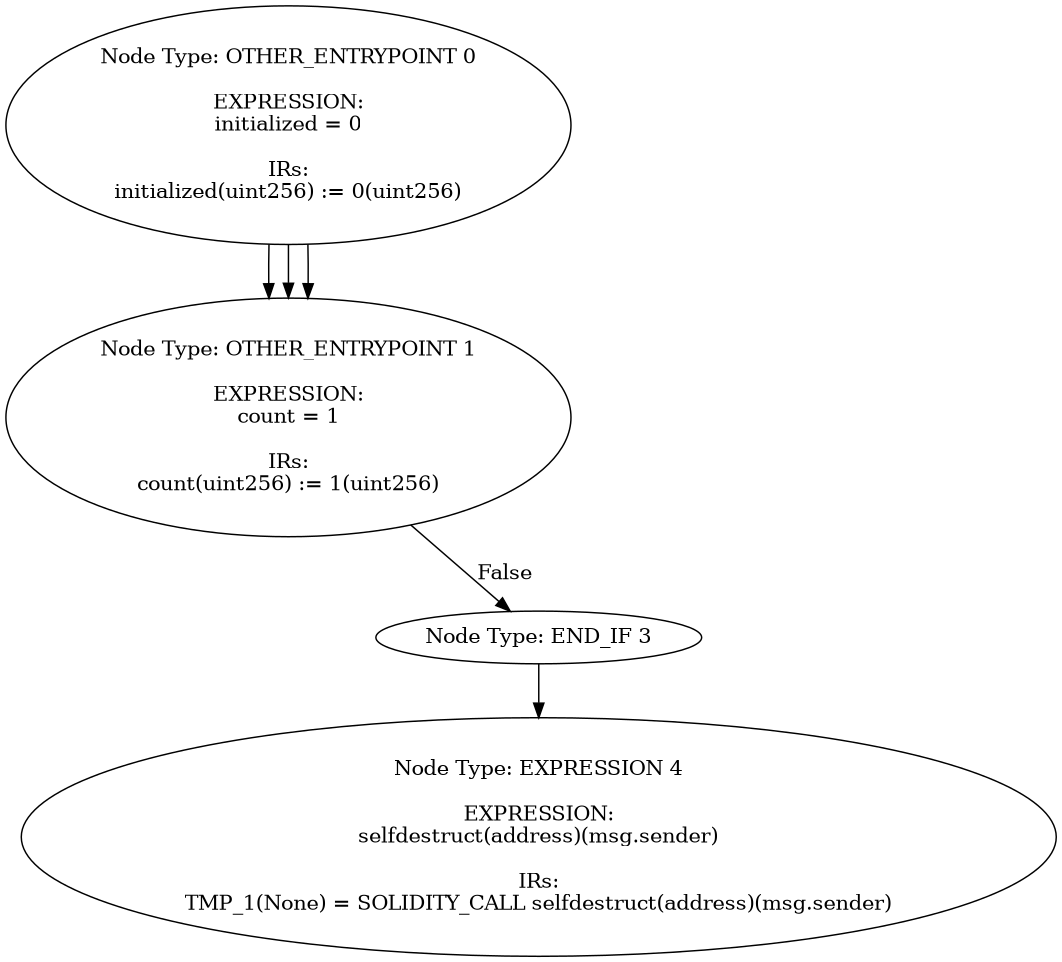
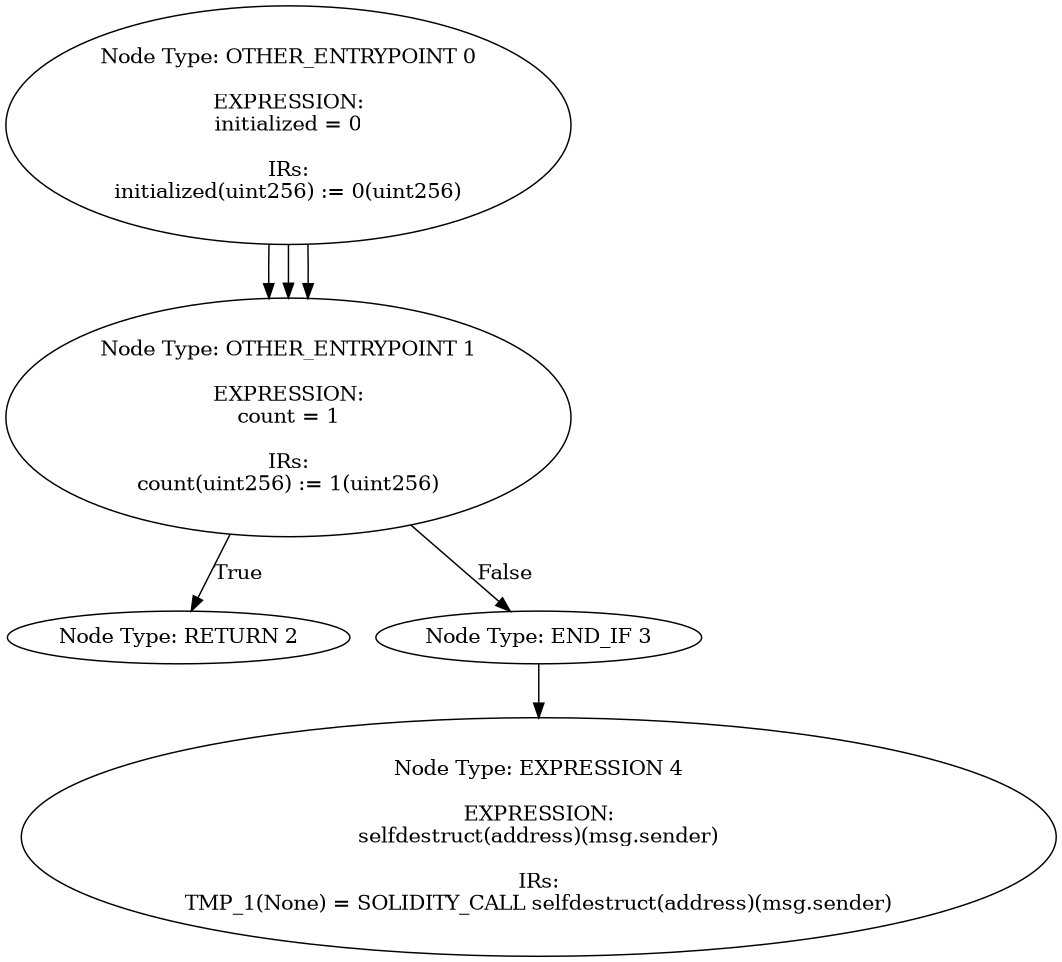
  digraph {
    n1 [label="Node Type: OTHER_ENTRYPOINT 0\n\nEXPRESSION:\ninitialized = 0\n\nIRs:\ninitialized(uint256) := 0(uint256)"]
    n2 [label="Node Type: OTHER_ENTRYPOINT 1\n\nEXPRESSION:\ncount = 1\n\nIRs:\ncount(uint256) := 1(uint256)"]
+   n3 [label="Node Type: RETURN 2\n"]
    n4 [label="Node Type: END_IF 3\n"]
    n5 [label="Node Type: EXPRESSION 4\n\nEXPRESSION:\nselfdestruct(address)(msg.sender)\n\nIRs:\nTMP_1(None) = SOLIDITY_CALL selfdestruct(address)(msg.sender)"]
    n1 -> n2
    n1 -> n2
    n1 -> n2
+   n2 -> n3 [label=True]
    n2 -> n4 [label=False]
    n4 -> n5
  }
